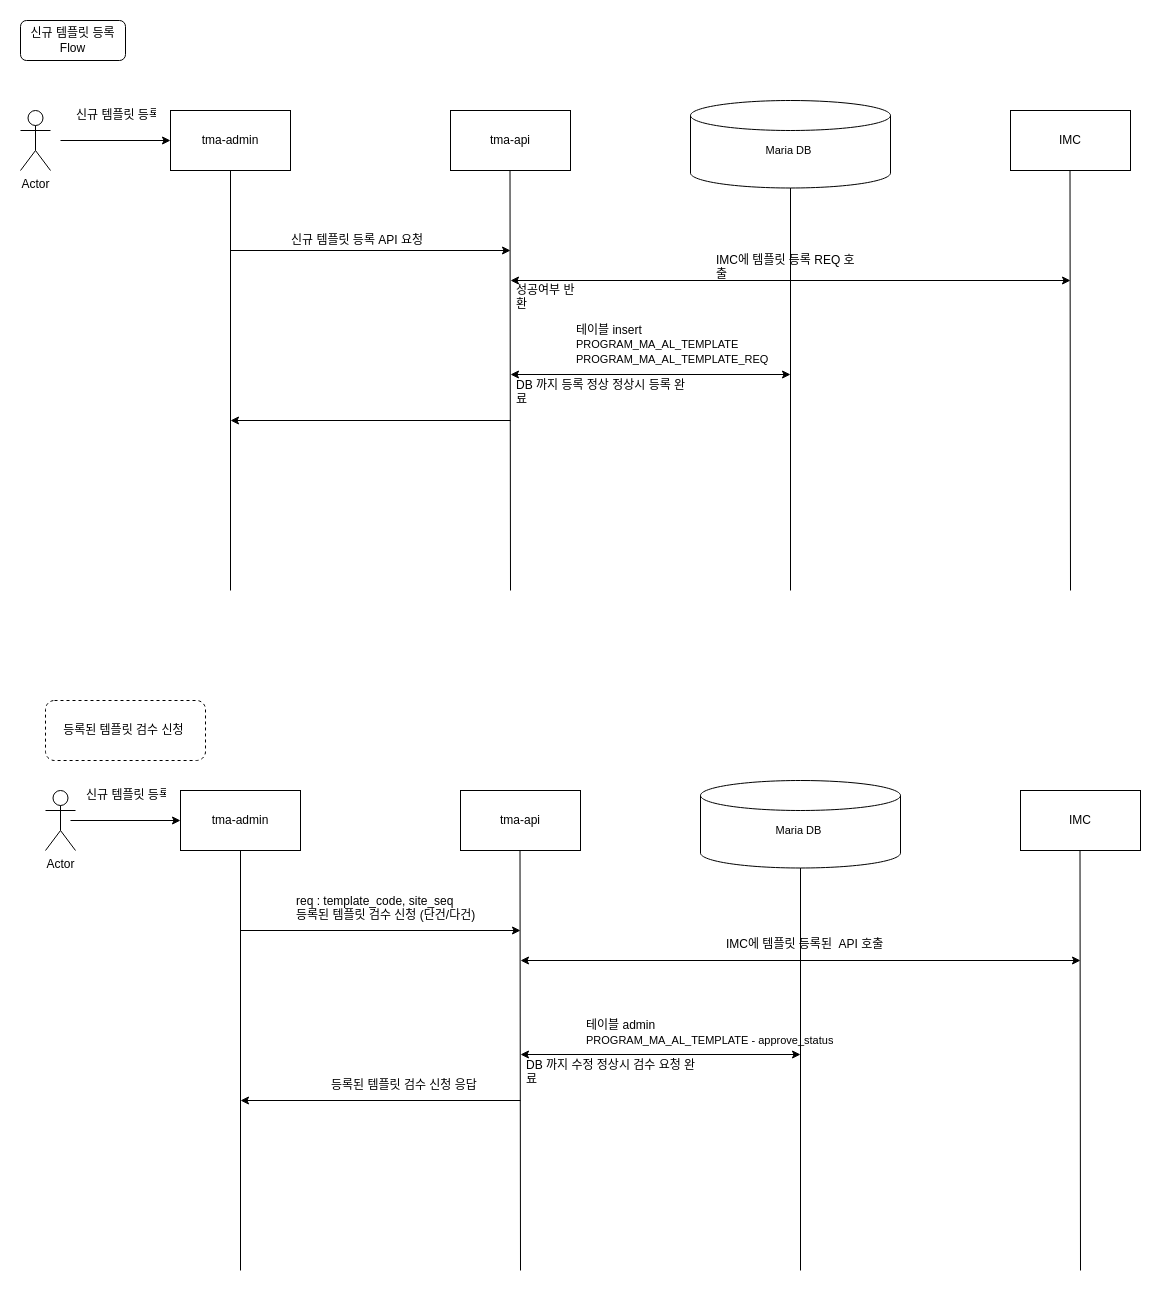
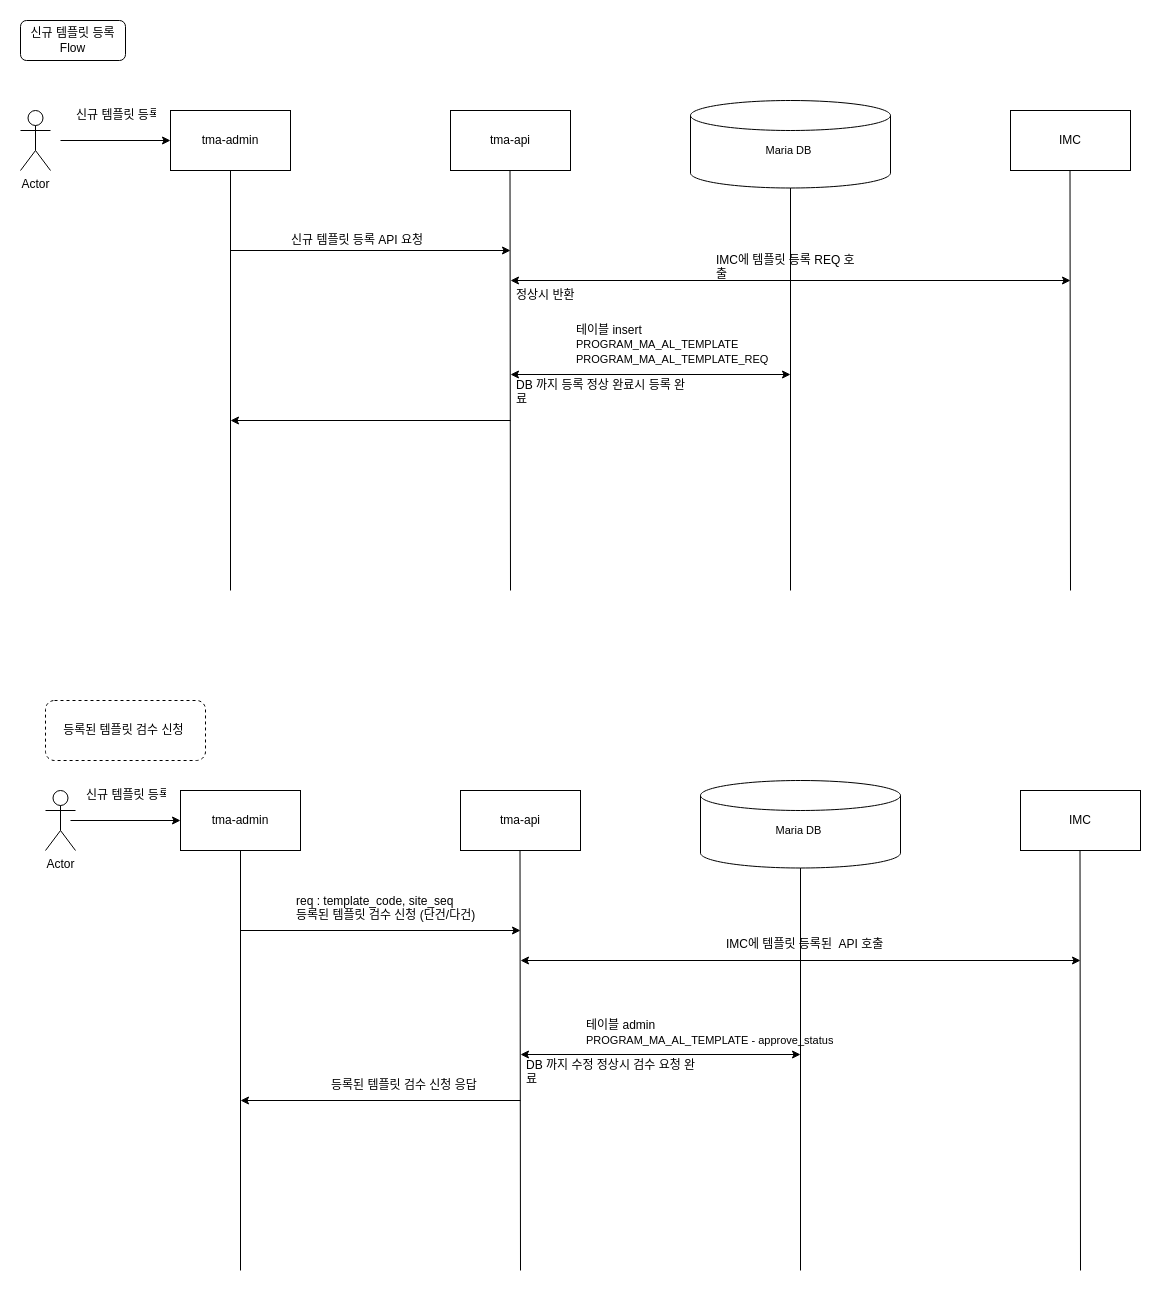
  <mxCell id="0" />
  <mxCell id="1" parent="0" />
  <mxCell id="2" value="tma-admin" style="rounded=0;whiteSpace=wrap;html=1;" vertex="1" parent="1"><mxGeometry x="170" y="110" width="120" height="60" as="geometry" /></mxCell>
  <mxCell id="3" value="tma-api" style="rounded=0;whiteSpace=wrap;html=1;" vertex="1" parent="1"><mxGeometry x="450" y="110" width="120" height="60" as="geometry" /></mxCell>
  <mxCell id="4" value="Maria DB&amp;nbsp;" style="rounded=0;whiteSpace=wrap;html=1;" vertex="1" parent="1"><mxGeometry x="730" y="110" width="120" height="60" as="geometry" /></mxCell>
  <mxCell id="5" value="IMC" style="rounded=0;whiteSpace=wrap;html=1;" vertex="1" parent="1"><mxGeometry x="1010" y="110" width="120" height="60" as="geometry" /></mxCell>
  <mxCell id="6" value="" style="endArrow=none;html=1;rounded=0;" edge="1" parent="1"><mxGeometry width="50" height="50" relative="1" as="geometry"><mxPoint x="230" y="590" as="sourcePoint" /><mxPoint x="230" y="170" as="targetPoint" /></mxGeometry></mxCell>
  <mxCell id="7" value="" style="endArrow=none;html=1;rounded=0;" edge="1" parent="1"><mxGeometry width="50" height="50" relative="1" as="geometry"><mxPoint x="510" y="590" as="sourcePoint" /><mxPoint x="509.5" y="170" as="targetPoint" /></mxGeometry></mxCell>
  <mxCell id="8" value="" style="endArrow=none;html=1;rounded=0;" edge="1" parent="1" source="17"><mxGeometry width="50" height="50" relative="1" as="geometry"><mxPoint x="789.5" y="870" as="sourcePoint" /><mxPoint x="789.5" y="170" as="targetPoint" /></mxGeometry></mxCell>
  <mxCell id="9" value="" style="endArrow=none;html=1;rounded=0;" edge="1" parent="1"><mxGeometry width="50" height="50" relative="1" as="geometry"><mxPoint x="1070" y="590" as="sourcePoint" /><mxPoint x="1069.5" y="170" as="targetPoint" /></mxGeometry></mxCell>
  <mxCell id="10" value="Actor" style="shape=umlActor;verticalLabelPosition=bottom;verticalAlign=top;html=1;outlineConnect=0;" vertex="1" parent="1"><mxGeometry x="20" y="110" width="30" height="60" as="geometry" /></mxCell>
  <mxCell id="11" value="" style="endArrow=classic;html=1;rounded=0;entryX=0;entryY=0.5;entryDx=0;entryDy=0;" edge="1" parent="1" target="2"><mxGeometry width="50" height="50" relative="1" as="geometry"><mxPoint x="60" y="140" as="sourcePoint" /><mxPoint x="110" y="100" as="targetPoint" /></mxGeometry></mxCell>
  <mxCell id="12" value="&lt;span style=&quot;text-align: center; text-wrap-mode: nowrap;&quot;&gt;신규 템플릿 등록&lt;/span&gt;" style="text;strokeColor=none;fillColor=none;align=left;verticalAlign=middle;spacingLeft=4;spacingRight=4;overflow=hidden;points=[[0,0.5],[1,0.5]];portConstraint=eastwest;rotatable=0;whiteSpace=wrap;html=1;" vertex="1" parent="1"><mxGeometry x="70" y="100" width="90" height="30" as="geometry" /></mxCell>
  <mxCell id="13" value="" style="endArrow=classic;html=1;rounded=0;" edge="1" parent="1"><mxGeometry width="50" height="50" relative="1" as="geometry"><mxPoint x="230" y="250" as="sourcePoint" /><mxPoint x="510" y="250" as="targetPoint" /></mxGeometry></mxCell>
  <mxCell id="14" value="신규 템플릿 등록 API 요청" style="text;strokeColor=none;fillColor=none;align=left;verticalAlign=middle;spacingLeft=4;spacingRight=4;overflow=hidden;points=[[0,0.5],[1,0.5]];portConstraint=eastwest;rotatable=0;whiteSpace=wrap;html=1;" vertex="1" parent="1"><mxGeometry x="285" y="225" width="150" height="30" as="geometry" /></mxCell>
  <mxCell id="15" value="IMC에 템플릿 등록 REQ 호출&amp;nbsp;" style="text;strokeColor=none;fillColor=none;align=left;verticalAlign=middle;spacingLeft=4;spacingRight=4;overflow=hidden;points=[[0,0.5],[1,0.5]];portConstraint=eastwest;rotatable=0;whiteSpace=wrap;html=1;" vertex="1" parent="1"><mxGeometry x="710" y="250" width="160" height="30" as="geometry" /></mxCell>
  <mxCell id="16" value="" style="endArrow=none;html=1;rounded=0;" edge="1" parent="1" target="17"><mxGeometry width="50" height="50" relative="1" as="geometry"><mxPoint x="790" y="590" as="sourcePoint" /><mxPoint x="789.5" y="170" as="targetPoint" /></mxGeometry></mxCell>
  <mxCell id="17" value="&lt;font style=&quot;font-size: 11px;&quot;&gt;Maria DB&amp;nbsp;&lt;/font&gt;&lt;div style=&quot;font-size: 11px;&quot;&gt;&lt;br&gt;&lt;/div&gt;" style="shape=cylinder3;whiteSpace=wrap;html=1;boundedLbl=1;backgroundOutline=1;size=15;" vertex="1" parent="1"><mxGeometry x="690" y="100" width="200" height="87.5" as="geometry" /></mxCell>
  <mxCell id="18" value="신규 템플릿 등록 Flow" style="rounded=1;whiteSpace=wrap;html=1;" vertex="1" parent="1"><mxGeometry x="20" y="20" width="105" height="40" as="geometry" /></mxCell>
  <mxCell id="19" value="" style="endArrow=classic;startArrow=classic;html=1;rounded=0;" edge="1" parent="1"><mxGeometry width="50" height="50" relative="1" as="geometry"><mxPoint x="510" y="280" as="sourcePoint" /><mxPoint x="1070" y="280" as="targetPoint" /></mxGeometry></mxCell>
  <mxCell id="20" value="&lt;div style=&quot;text-align: left;&quot;&gt;&lt;span style=&quot;background-color: initial; text-align: center;&quot;&gt;테이블 insert&lt;/span&gt;&lt;/div&gt;&lt;div style=&quot;text-align: left;&quot;&gt;&lt;span style=&quot;background-color: initial; font-size: 11px; text-align: center;&quot;&gt;PROGRAM_MA_AL_TEMPLATE&lt;/span&gt;&lt;/div&gt;&lt;div&gt;&lt;span style=&quot;font-size: 11px; text-align: center; background-color: initial;&quot;&gt;PROGRAM_MA_AL_TEMPLATE_REQ&lt;/span&gt;&lt;/div&gt;" style="text;strokeColor=none;fillColor=none;align=left;verticalAlign=middle;spacingLeft=4;spacingRight=4;overflow=hidden;points=[[0,0.5],[1,0.5]];portConstraint=eastwest;rotatable=0;whiteSpace=wrap;html=1;" vertex="1" parent="1"><mxGeometry x="570" y="314" width="240" height="60" as="geometry" /></mxCell>
  <mxCell id="21" value="" style="endArrow=classic;startArrow=classic;html=1;rounded=0;" edge="1" parent="1"><mxGeometry width="50" height="50" relative="1" as="geometry"><mxPoint x="510" y="374" as="sourcePoint" /><mxPoint x="790" y="374" as="targetPoint" /></mxGeometry></mxCell>
- <mxCell id="22" value="성공여부 반환&amp;nbsp;" style="text;strokeColor=none;fillColor=none;align=left;verticalAlign=middle;spacingLeft=4;spacingRight=4;overflow=hidden;points=[[0,0.5],[1,0.5]];portConstraint=eastwest;rotatable=0;whiteSpace=wrap;html=1;" vertex="1" parent="1"><mxGeometry x="510" y="280" width="80" height="30" as="geometry" /></mxCell>
- <mxCell id="23" value="DB 까지 등록 정상 정상시 등록 완료&amp;nbsp;" style="text;strokeColor=none;fillColor=none;align=left;verticalAlign=middle;spacingLeft=4;spacingRight=4;overflow=hidden;points=[[0,0.5],[1,0.5]];portConstraint=eastwest;rotatable=0;whiteSpace=wrap;html=1;" vertex="1" parent="1"><mxGeometry x="510" y="375" width="190" height="30" as="geometry" /></mxCell>
+ <mxCell id="22" value="정상시 반환&amp;nbsp;" style="text;strokeColor=none;fillColor=none;align=left;verticalAlign=middle;spacingLeft=4;spacingRight=4;overflow=hidden;points=[[0,0.5],[1,0.5]];portConstraint=eastwest;rotatable=0;whiteSpace=wrap;html=1;" vertex="1" parent="1"><mxGeometry x="510" y="280" width="80" height="30" as="geometry" /></mxCell>
+ <mxCell id="23" value="DB 까지 등록 정상 완료시 등록 완료&amp;nbsp;" style="text;strokeColor=none;fillColor=none;align=left;verticalAlign=middle;spacingLeft=4;spacingRight=4;overflow=hidden;points=[[0,0.5],[1,0.5]];portConstraint=eastwest;rotatable=0;whiteSpace=wrap;html=1;" vertex="1" parent="1"><mxGeometry x="510" y="375" width="190" height="30" as="geometry" /></mxCell>
  <mxCell id="24" value="" style="endArrow=classic;html=1;rounded=0;" edge="1" parent="1"><mxGeometry width="50" height="50" relative="1" as="geometry"><mxPoint x="510" y="420" as="sourcePoint" /><mxPoint x="230" y="420" as="targetPoint" /></mxGeometry></mxCell>
  <mxCell id="25" value="tma-admin" style="rounded=0;whiteSpace=wrap;html=1;" vertex="1" parent="1"><mxGeometry x="180" y="790" width="120" height="60" as="geometry" /></mxCell>
  <mxCell id="26" value="tma-api" style="rounded=0;whiteSpace=wrap;html=1;" vertex="1" parent="1"><mxGeometry x="460" y="790" width="120" height="60" as="geometry" /></mxCell>
  <mxCell id="27" value="Maria DB&amp;nbsp;" style="rounded=0;whiteSpace=wrap;html=1;" vertex="1" parent="1"><mxGeometry x="740" y="790" width="120" height="60" as="geometry" /></mxCell>
  <mxCell id="28" value="IMC" style="rounded=0;whiteSpace=wrap;html=1;" vertex="1" parent="1"><mxGeometry x="1020" y="790" width="120" height="60" as="geometry" /></mxCell>
  <mxCell id="29" value="" style="endArrow=none;html=1;rounded=0;" edge="1" parent="1"><mxGeometry width="50" height="50" relative="1" as="geometry"><mxPoint x="240" y="1270" as="sourcePoint" /><mxPoint x="240" y="850" as="targetPoint" /></mxGeometry></mxCell>
  <mxCell id="30" value="" style="endArrow=none;html=1;rounded=0;" edge="1" parent="1"><mxGeometry width="50" height="50" relative="1" as="geometry"><mxPoint x="520" y="1270" as="sourcePoint" /><mxPoint x="519.5" y="850" as="targetPoint" /></mxGeometry></mxCell>
  <mxCell id="31" value="" style="endArrow=none;html=1;rounded=0;" edge="1" parent="1" source="39"><mxGeometry width="50" height="50" relative="1" as="geometry"><mxPoint x="799.5" y="1550" as="sourcePoint" /><mxPoint x="799.5" y="850" as="targetPoint" /></mxGeometry></mxCell>
  <mxCell id="32" value="" style="endArrow=none;html=1;rounded=0;" edge="1" parent="1"><mxGeometry width="50" height="50" relative="1" as="geometry"><mxPoint x="1080" y="1270" as="sourcePoint" /><mxPoint x="1079.5" y="850" as="targetPoint" /></mxGeometry></mxCell>
  <mxCell id="33" value="" style="endArrow=classic;html=1;rounded=0;entryX=0;entryY=0.5;entryDx=0;entryDy=0;" edge="1" parent="1" target="25"><mxGeometry width="50" height="50" relative="1" as="geometry"><mxPoint x="70" y="820" as="sourcePoint" /><mxPoint x="120" y="780" as="targetPoint" /></mxGeometry></mxCell>
  <mxCell id="34" value="&lt;span style=&quot;text-align: center; text-wrap-mode: nowrap;&quot;&gt;신규 템플릿 등록&lt;/span&gt;" style="text;strokeColor=none;fillColor=none;align=left;verticalAlign=middle;spacingLeft=4;spacingRight=4;overflow=hidden;points=[[0,0.5],[1,0.5]];portConstraint=eastwest;rotatable=0;whiteSpace=wrap;html=1;" vertex="1" parent="1"><mxGeometry x="80" y="780" width="90" height="30" as="geometry" /></mxCell>
  <mxCell id="35" value="" style="endArrow=classic;html=1;rounded=0;" edge="1" parent="1"><mxGeometry width="50" height="50" relative="1" as="geometry"><mxPoint x="240" y="930" as="sourcePoint" /><mxPoint x="520" y="930" as="targetPoint" /></mxGeometry></mxCell>
  <mxCell id="36" value="&lt;div&gt;req : template_code, site_seq&amp;nbsp;&lt;/div&gt;등록된 템플릿 검수 신청 (단건/다건)&lt;div&gt;&lt;br&gt;&lt;/div&gt;" style="text;strokeColor=none;fillColor=none;align=left;verticalAlign=middle;spacingLeft=4;spacingRight=4;overflow=hidden;points=[[0,0.5],[1,0.5]];portConstraint=eastwest;rotatable=0;whiteSpace=wrap;html=1;" vertex="1" parent="1"><mxGeometry x="290" y="890" width="190" height="50" as="geometry" /></mxCell>
  <mxCell id="37" value="IMC에 템플릿 등록된&amp;nbsp; API 호출&amp;nbsp;" style="text;strokeColor=none;fillColor=none;align=left;verticalAlign=middle;spacingLeft=4;spacingRight=4;overflow=hidden;points=[[0,0.5],[1,0.5]];portConstraint=eastwest;rotatable=0;whiteSpace=wrap;html=1;" vertex="1" parent="1"><mxGeometry x="720" y="929" width="210" height="30" as="geometry" /></mxCell>
  <mxCell id="38" value="" style="endArrow=none;html=1;rounded=0;" edge="1" parent="1" target="39"><mxGeometry width="50" height="50" relative="1" as="geometry"><mxPoint x="800" y="1270" as="sourcePoint" /><mxPoint x="799.5" y="850" as="targetPoint" /></mxGeometry></mxCell>
  <mxCell id="39" value="&lt;font style=&quot;font-size: 11px;&quot;&gt;Maria DB&amp;nbsp;&lt;/font&gt;&lt;div style=&quot;font-size: 11px;&quot;&gt;&lt;br&gt;&lt;/div&gt;" style="shape=cylinder3;whiteSpace=wrap;html=1;boundedLbl=1;backgroundOutline=1;size=15;" vertex="1" parent="1"><mxGeometry x="700" y="780" width="200" height="87.5" as="geometry" /></mxCell>
  <mxCell id="40" value="" style="endArrow=classic;startArrow=classic;html=1;rounded=0;" edge="1" parent="1"><mxGeometry width="50" height="50" relative="1" as="geometry"><mxPoint x="520" y="960" as="sourcePoint" /><mxPoint x="1080" y="960" as="targetPoint" /></mxGeometry></mxCell>
  <mxCell id="41" value="테이블 admin&amp;nbsp;&lt;div&gt;&lt;span style=&quot;font-size: 11px; text-align: center; background-color: initial;&quot;&gt;PROGRAM_MA_AL_TEMPLATE - approve_status&lt;/span&gt;&lt;/div&gt;" style="text;strokeColor=none;fillColor=none;align=left;verticalAlign=middle;spacingLeft=4;spacingRight=4;overflow=hidden;points=[[0,0.5],[1,0.5]];portConstraint=eastwest;rotatable=0;whiteSpace=wrap;html=1;" vertex="1" parent="1"><mxGeometry x="580" y="1010" width="280" height="44" as="geometry" /></mxCell>
  <mxCell id="42" value="" style="endArrow=classic;startArrow=classic;html=1;rounded=0;" edge="1" parent="1"><mxGeometry width="50" height="50" relative="1" as="geometry"><mxPoint x="520" y="1054" as="sourcePoint" /><mxPoint x="800" y="1054" as="targetPoint" /></mxGeometry></mxCell>
  <mxCell id="43" value="DB 까지 수정 정상시 검수 요청 완료&amp;nbsp;" style="text;strokeColor=none;fillColor=none;align=left;verticalAlign=middle;spacingLeft=4;spacingRight=4;overflow=hidden;points=[[0,0.5],[1,0.5]];portConstraint=eastwest;rotatable=0;whiteSpace=wrap;html=1;" vertex="1" parent="1"><mxGeometry x="520" y="1055" width="190" height="30" as="geometry" /></mxCell>
  <mxCell id="44" value="" style="endArrow=classic;html=1;rounded=0;" edge="1" parent="1"><mxGeometry width="50" height="50" relative="1" as="geometry"><mxPoint x="520" y="1100" as="sourcePoint" /><mxPoint x="240" y="1100" as="targetPoint" /></mxGeometry></mxCell>
  <mxCell id="45" value="등록된 템플릿 검수 신청&amp;nbsp;&lt;span style=&quot;background-color: initial;&quot;&gt;응답&lt;/span&gt;" style="text;strokeColor=none;fillColor=none;align=left;verticalAlign=middle;spacingLeft=4;spacingRight=4;overflow=hidden;points=[[0,0.5],[1,0.5]];portConstraint=eastwest;rotatable=0;whiteSpace=wrap;html=1;" vertex="1" parent="1"><mxGeometry x="325" y="1070" width="180" height="30" as="geometry" /></mxCell>
  <mxCell id="46" value="Actor" style="shape=umlActor;verticalLabelPosition=bottom;verticalAlign=top;html=1;outlineConnect=0;" vertex="1" parent="1"><mxGeometry x="45" y="790" width="30" height="60" as="geometry" /></mxCell>
  <mxCell id="47" value="등록된 템플릿 검수 신청&amp;nbsp;" style="rounded=1;whiteSpace=wrap;html=1;dashed=1;" vertex="1" parent="1"><mxGeometry x="45" y="700" width="160" height="60" as="geometry" /></mxCell>
